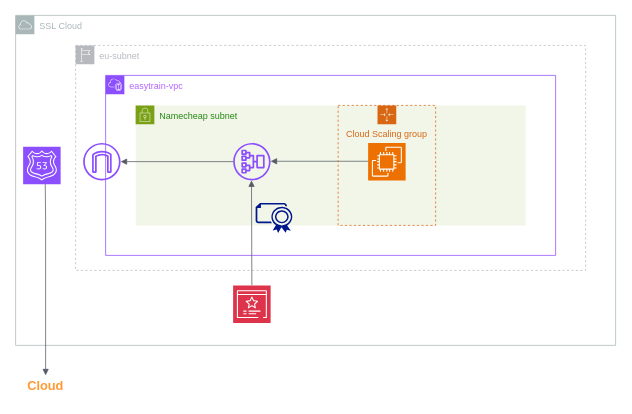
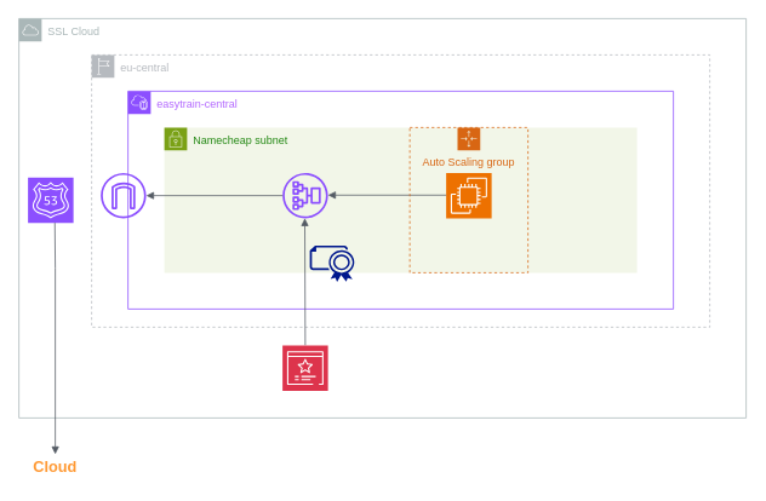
  <mxCell id="0" />
  <mxCell id="1" parent="0" />
  <mxCell id="2" value="Namecheap subnet" style="points=[[0,0],[0.25,0],[0.5,0],[0.75,0],[1,0],[1,0.25],[1,0.5],[1,0.75],[1,1],[0.75,1],[0.5,1],[0.25,1],[0,1],[0,0.75],[0,0.5],[0,0.25]];outlineConnect=0;gradientColor=none;html=1;whiteSpace=wrap;fontSize=12;fontStyle=0;container=1;pointerEvents=0;collapsible=0;recursiveResize=0;shape=mxgraph.aws4.group;grIcon=mxgraph.aws4.group_security_group;grStroke=0;strokeColor=#7AA116;fillColor=#F2F6E8;verticalAlign=top;align=left;spacingLeft=30;fontColor=#248814;dashed=0;" vertex="1" parent="1"><mxGeometry x="180" y="140" width="520" height="160" as="geometry" /></mxCell>
  <mxCell id="3" value="SSL Cloud" style="sketch=0;outlineConnect=0;gradientColor=none;html=1;whiteSpace=wrap;fontSize=12;fontStyle=0;shape=mxgraph.aws4.group;grIcon=mxgraph.aws4.group_aws_cloud;strokeColor=#AAB7B8;fillColor=none;verticalAlign=top;align=left;spacingLeft=30;fontColor=#AAB7B8;dashed=0;" vertex="1" parent="1"><mxGeometry x="20" y="20" width="800" height="440" as="geometry" /></mxCell>
- <mxCell id="4" value="eu-subnet" style="sketch=0;outlineConnect=0;gradientColor=none;html=1;whiteSpace=wrap;fontSize=12;fontStyle=0;shape=mxgraph.aws4.group;grIcon=mxgraph.aws4.group_region;strokeColor=#B6BABF;fillColor=none;verticalAlign=top;align=left;spacingLeft=30;fontColor=#B6BABF;dashed=1;" vertex="1" parent="1"><mxGeometry x="100" y="60" width="680" height="300" as="geometry" /></mxCell>
- <mxCell id="5" value="&lt;font color=&quot;#b266ff&quot;&gt;easytrain-vpc&lt;/font&gt;" style="points=[[0,0],[0.25,0],[0.5,0],[0.75,0],[1,0],[1,0.25],[1,0.5],[1,0.75],[1,1],[0.75,1],[0.5,1],[0.25,1],[0,1],[0,0.75],[0,0.5],[0,0.25]];outlineConnect=0;gradientColor=none;html=1;whiteSpace=wrap;fontSize=12;fontStyle=0;container=1;pointerEvents=0;collapsible=0;recursiveResize=0;shape=mxgraph.aws4.group;grIcon=mxgraph.aws4.group_vpc2;strokeColor=#8C4FFF;fillColor=none;verticalAlign=top;align=left;spacingLeft=30;fontColor=#AAB7B8;dashed=0;" vertex="1" parent="1"><mxGeometry x="140" y="100" width="600" height="240" as="geometry" /></mxCell>
+ <mxCell id="4" value="eu-central" style="sketch=0;outlineConnect=0;gradientColor=none;html=1;whiteSpace=wrap;fontSize=12;fontStyle=0;shape=mxgraph.aws4.group;grIcon=mxgraph.aws4.group_region;strokeColor=#B6BABF;fillColor=none;verticalAlign=top;align=left;spacingLeft=30;fontColor=#B6BABF;dashed=1;" vertex="1" parent="1"><mxGeometry x="100" y="60" width="680" height="300" as="geometry" /></mxCell>
+ <mxCell id="5" value="&lt;font color=&quot;#b266ff&quot;&gt;easytrain-central&lt;/font&gt;" style="points=[[0,0],[0.25,0],[0.5,0],[0.75,0],[1,0],[1,0.25],[1,0.5],[1,0.75],[1,1],[0.75,1],[0.5,1],[0.25,1],[0,1],[0,0.75],[0,0.5],[0,0.25]];outlineConnect=0;gradientColor=none;html=1;whiteSpace=wrap;fontSize=12;fontStyle=0;container=1;pointerEvents=0;collapsible=0;recursiveResize=0;shape=mxgraph.aws4.group;grIcon=mxgraph.aws4.group_vpc2;strokeColor=#8C4FFF;fillColor=none;verticalAlign=top;align=left;spacingLeft=30;fontColor=#AAB7B8;dashed=0;" vertex="1" parent="1"><mxGeometry x="140" y="100" width="600" height="240" as="geometry" /></mxCell>
  <mxCell id="6" value="" style="sketch=0;outlineConnect=0;fontColor=#232F3E;gradientColor=none;fillColor=#8C4FFF;strokeColor=none;dashed=0;verticalLabelPosition=bottom;verticalAlign=top;align=center;html=1;fontSize=12;fontStyle=0;aspect=fixed;pointerEvents=1;shape=mxgraph.aws4.internet_gateway;" vertex="1" parent="5"><mxGeometry x="-30" y="90" width="50" height="50" as="geometry" /></mxCell>
  <mxCell id="7" value="" style="sketch=0;points=[[0,0,0],[0.25,0,0],[0.5,0,0],[0.75,0,0],[1,0,0],[0,1,0],[0.25,1,0],[0.5,1,0],[0.75,1,0],[1,1,0],[0,0.25,0],[0,0.5,0],[0,0.75,0],[1,0.25,0],[1,0.5,0],[1,0.75,0]];outlineConnect=0;fontColor=#232F3E;fillColor=#ED7100;strokeColor=#ffffff;dashed=0;verticalLabelPosition=bottom;verticalAlign=top;align=center;html=1;fontSize=12;fontStyle=0;aspect=fixed;shape=mxgraph.aws4.resourceIcon;resIcon=mxgraph.aws4.ec2;" vertex="1" parent="5"><mxGeometry x="350" y="90" width="50" height="50" as="geometry" /></mxCell>
  <mxCell id="8" value="" style="sketch=0;outlineConnect=0;fontColor=#232F3E;gradientColor=none;fillColor=#8C4FFF;strokeColor=none;dashed=0;verticalLabelPosition=bottom;verticalAlign=top;align=center;html=1;fontSize=12;fontStyle=0;aspect=fixed;pointerEvents=1;shape=mxgraph.aws4.application_load_balancer;direction=south;" vertex="1" parent="5"><mxGeometry x="170" y="90" width="50" height="50" as="geometry" /></mxCell>
  <mxCell id="9" value="" style="edgeStyle=orthogonalEdgeStyle;html=1;endArrow=none;elbow=vertical;startArrow=block;startFill=1;strokeColor=#545B64;rounded=0;" edge="1" parent="5" source="8"><mxGeometry width="100" relative="1" as="geometry"><mxPoint x="250" y="114.5" as="sourcePoint" /><mxPoint x="350" y="114.5" as="targetPoint" /></mxGeometry></mxCell>
  <mxCell id="10" value="" style="edgeStyle=orthogonalEdgeStyle;html=1;endArrow=none;elbow=vertical;startArrow=block;startFill=1;strokeColor=#545B64;rounded=0;" edge="1" parent="5" source="6" target="8"><mxGeometry width="100" relative="1" as="geometry"><mxPoint x="55" y="114.5" as="sourcePoint" /><mxPoint x="155" y="114.5" as="targetPoint" /></mxGeometry></mxCell>
  <mxCell id="11" value="" style="edgeStyle=orthogonalEdgeStyle;html=1;endArrow=none;elbow=vertical;startArrow=block;startFill=1;strokeColor=#545B64;rounded=0;entryX=0.5;entryY=0;entryDx=0;entryDy=0;entryPerimeter=0;" edge="1" parent="5" target="14"><mxGeometry width="100" relative="1" as="geometry"><mxPoint x="194.5" y="140" as="sourcePoint" /><mxPoint x="194.5" y="230" as="targetPoint" /></mxGeometry></mxCell>
- <mxCell id="12" value="Cloud Scaling group" style="points=[[0,0],[0.25,0],[0.5,0],[0.75,0],[1,0],[1,0.25],[1,0.5],[1,0.75],[1,1],[0.75,1],[0.5,1],[0.25,1],[0,1],[0,0.75],[0,0.5],[0,0.25]];outlineConnect=0;gradientColor=none;html=1;whiteSpace=wrap;fontSize=12;fontStyle=0;container=1;pointerEvents=0;collapsible=0;recursiveResize=0;shape=mxgraph.aws4.groupCenter;grIcon=mxgraph.aws4.group_auto_scaling_group;grStroke=1;strokeColor=#D86613;fillColor=none;verticalAlign=top;align=center;fontColor=#D86613;dashed=1;spacingTop=25;" vertex="1" parent="5"><mxGeometry x="310" y="40" width="130" height="160" as="geometry" /></mxCell>
+ <mxCell id="12" value="Auto Scaling group" style="points=[[0,0],[0.25,0],[0.5,0],[0.75,0],[1,0],[1,0.25],[1,0.5],[1,0.75],[1,1],[0.75,1],[0.5,1],[0.25,1],[0,1],[0,0.75],[0,0.5],[0,0.25]];outlineConnect=0;gradientColor=none;html=1;whiteSpace=wrap;fontSize=12;fontStyle=0;container=1;pointerEvents=0;collapsible=0;recursiveResize=0;shape=mxgraph.aws4.groupCenter;grIcon=mxgraph.aws4.group_auto_scaling_group;grStroke=1;strokeColor=#D86613;fillColor=none;verticalAlign=top;align=center;fontColor=#D86613;dashed=1;spacingTop=25;" vertex="1" parent="5"><mxGeometry x="310" y="40" width="130" height="160" as="geometry" /></mxCell>
  <mxCell id="13" value="" style="sketch=0;points=[[0,0,0],[0.25,0,0],[0.5,0,0],[0.75,0,0],[1,0,0],[0,1,0],[0.25,1,0],[0.5,1,0],[0.75,1,0],[1,1,0],[0,0.25,0],[0,0.5,0],[0,0.75,0],[1,0.25,0],[1,0.5,0],[1,0.75,0]];outlineConnect=0;fontColor=#232F3E;fillColor=#8C4FFF;strokeColor=#ffffff;dashed=0;verticalLabelPosition=bottom;verticalAlign=top;align=center;html=1;fontSize=12;fontStyle=0;aspect=fixed;shape=mxgraph.aws4.resourceIcon;resIcon=mxgraph.aws4.route_53;" vertex="1" parent="1"><mxGeometry x="30" y="195" width="50" height="50" as="geometry" /></mxCell>
  <mxCell id="14" value="" style="sketch=0;points=[[0,0,0],[0.25,0,0],[0.5,0,0],[0.75,0,0],[1,0,0],[0,1,0],[0.25,1,0],[0.5,1,0],[0.75,1,0],[1,1,0],[0,0.25,0],[0,0.5,0],[0,0.75,0],[1,0.25,0],[1,0.5,0],[1,0.75,0]];outlineConnect=0;fontColor=#232F3E;fillColor=#DD344C;strokeColor=#ffffff;dashed=0;verticalLabelPosition=bottom;verticalAlign=top;align=center;html=1;fontSize=12;fontStyle=0;aspect=fixed;shape=mxgraph.aws4.resourceIcon;resIcon=mxgraph.aws4.certificate_manager_3;" vertex="1" parent="1"><mxGeometry x="310" y="380" width="50" height="50" as="geometry" /></mxCell>
  <mxCell id="15" value="" style="sketch=0;aspect=fixed;pointerEvents=1;shadow=0;dashed=0;html=1;strokeColor=none;labelPosition=center;verticalLabelPosition=bottom;verticalAlign=top;align=center;fillColor=#00188D;shape=mxgraph.azure.certificate" vertex="1" parent="1"><mxGeometry x="340" y="270" width="50" height="40" as="geometry" /></mxCell>
  <mxCell id="16" value="&lt;font size=&quot;1&quot; color=&quot;#ff9933&quot;&gt;&lt;b style=&quot;font-size: 17px;&quot;&gt;Cloud&lt;/b&gt;&lt;/font&gt;" style="text;html=1;align=center;verticalAlign=middle;whiteSpace=wrap;rounded=0;" vertex="1" parent="1"><mxGeometry x="30" y="500" width="60" height="30" as="geometry" /></mxCell>
  <mxCell id="17" value="" style="edgeStyle=orthogonalEdgeStyle;html=1;endArrow=none;elbow=vertical;startArrow=block;startFill=1;strokeColor=#545B64;rounded=0;entryX=0.5;entryY=0;entryDx=0;entryDy=0;entryPerimeter=0;" edge="1" parent="1"><mxGeometry width="100" relative="1" as="geometry"><mxPoint x="60" y="500" as="sourcePoint" /><mxPoint x="59.5" y="245" as="targetPoint" /><Array as="points"><mxPoint x="60.5" y="295" /><mxPoint x="59.5" y="295" /></Array></mxGeometry></mxCell>
